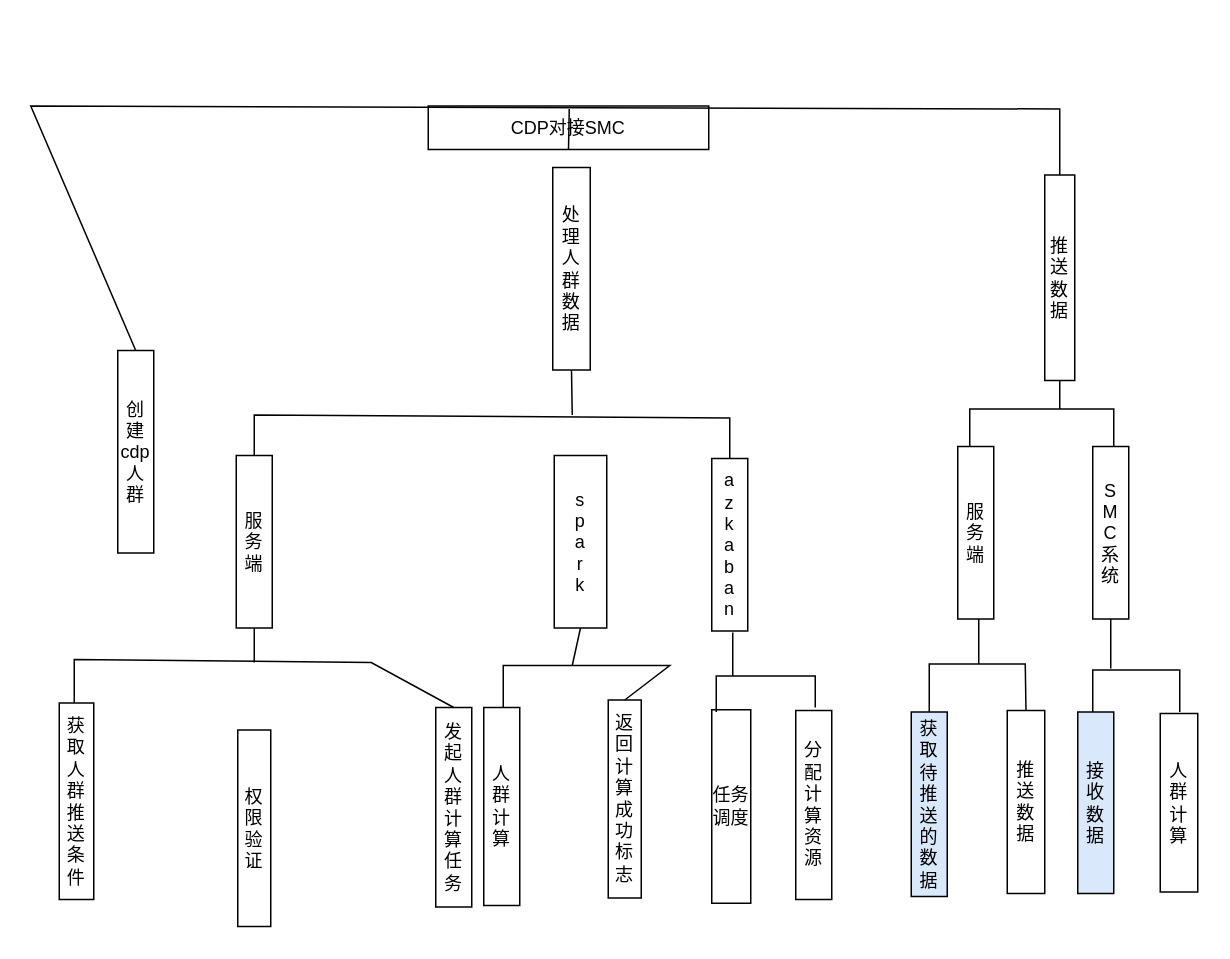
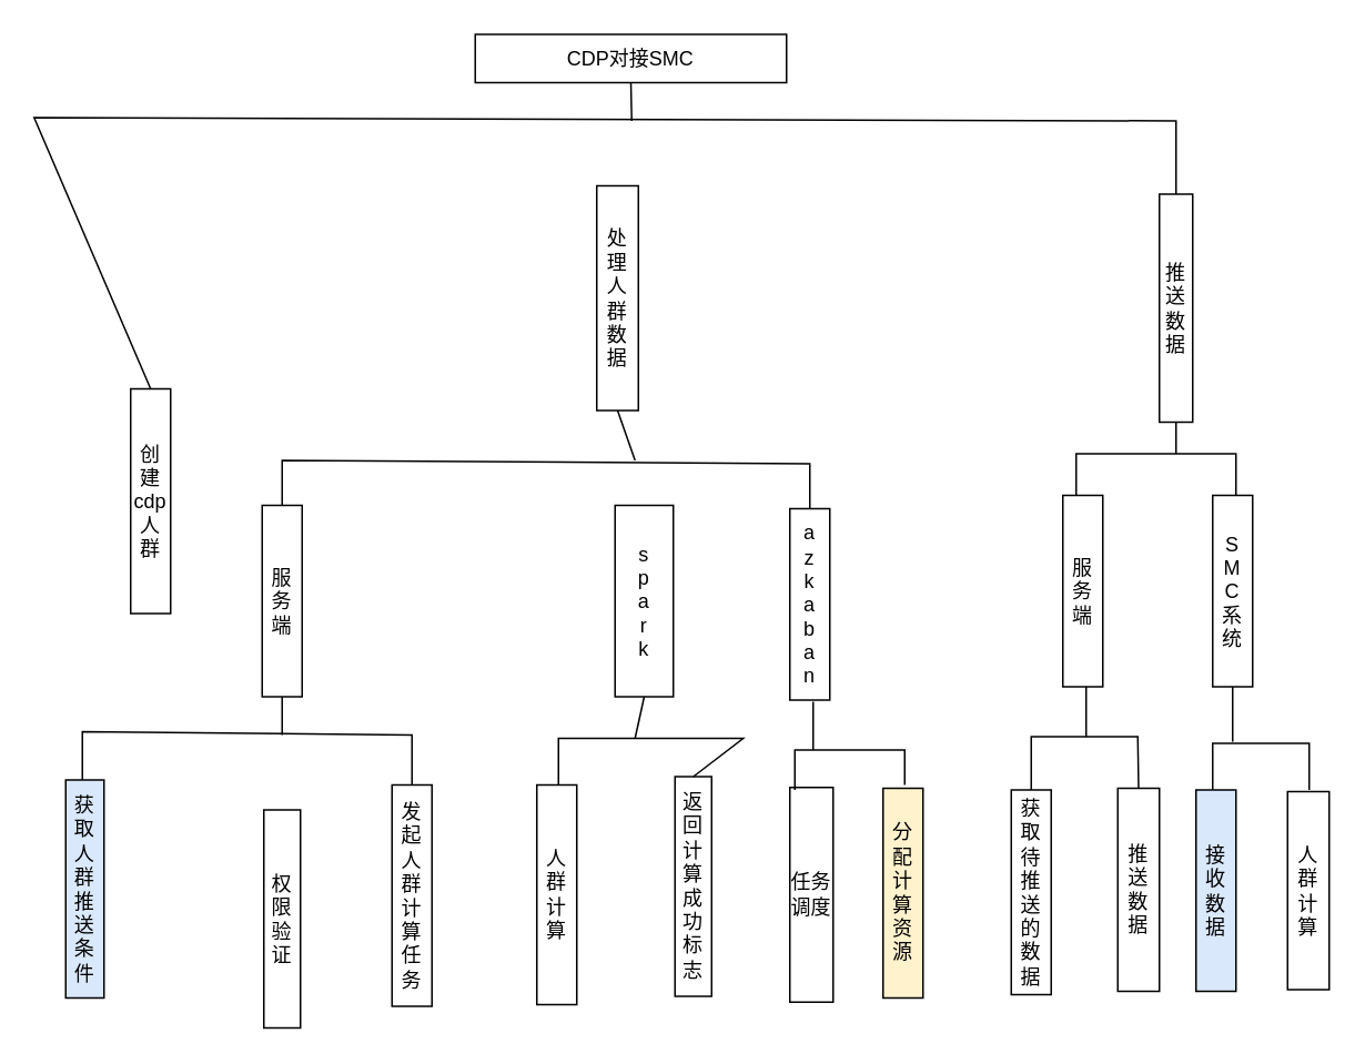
  <mxCell id="0" />
  <mxCell id="1" parent="0" />
- <mxCell id="2" value="CDP对接SMC" style="rounded=0;whiteSpace=wrap;html=1;" vertex="1" parent="1"><mxGeometry x="285" y="70" width="187" height="29" as="geometry" /></mxCell>
+ <mxCell id="2" value="CDP对接SMC" style="rounded=0;whiteSpace=wrap;html=1;" vertex="1" parent="1"><mxGeometry x="285" y="20" width="187" height="29" as="geometry" /></mxCell>
  <mxCell id="3" value="创建cdp人群" style="rounded=0;whiteSpace=wrap;html=1;" vertex="1" parent="1"><mxGeometry x="78" y="233" width="24" height="135" as="geometry" /></mxCell>
- <mxCell id="4" value="处理人群数据" style="rounded=0;whiteSpace=wrap;html=1;" vertex="1" parent="1"><mxGeometry x="368" y="111" width="25" height="135" as="geometry" /></mxCell>
+ <mxCell id="4" value="处理人群数据" style="rounded=0;whiteSpace=wrap;html=1;" vertex="1" parent="1"><mxGeometry x="358" y="111" width="25" height="135" as="geometry" /></mxCell>
  <mxCell id="5" value="推送数据" style="rounded=0;whiteSpace=wrap;html=1;" vertex="1" parent="1"><mxGeometry x="696" y="116" width="20" height="137" as="geometry" /></mxCell>
  <mxCell id="6" value="服务端" style="rounded=0;whiteSpace=wrap;html=1;" vertex="1" parent="1"><mxGeometry x="157" y="303" width="24" height="115" as="geometry" /></mxCell>
  <mxCell id="7" value="s&lt;br&gt;p&lt;br&gt;a&lt;br&gt;r&lt;br&gt;k" style="rounded=0;whiteSpace=wrap;html=1;" vertex="1" parent="1"><mxGeometry x="369" y="303" width="35" height="115" as="geometry" /></mxCell>
  <mxCell id="8" value="a&lt;br&gt;z&lt;br&gt;k&lt;br&gt;a&lt;br&gt;b&lt;br&gt;a&lt;br&gt;n" style="rounded=0;whiteSpace=wrap;html=1;" vertex="1" parent="1"><mxGeometry x="474" y="305" width="24" height="115" as="geometry" /></mxCell>
- <mxCell id="9" value="获取人群推送条件" style="rounded=0;whiteSpace=wrap;html=1;" vertex="1" parent="1"><mxGeometry x="39" y="468" width="23" height="131" as="geometry" /></mxCell>
+ <mxCell id="9" value="获取人群推送条件" style="rounded=0;whiteSpace=wrap;html=1;fillColor=#dae8fc;" vertex="1" parent="1"><mxGeometry x="39" y="468" width="23" height="131" as="geometry" /></mxCell>
  <mxCell id="10" value="权限验证" style="rounded=0;whiteSpace=wrap;html=1;" vertex="1" parent="1"><mxGeometry x="158" y="486" width="22" height="131" as="geometry" /></mxCell>
- <mxCell id="11" value="发起人群计算任务" style="rounded=0;whiteSpace=wrap;html=1;" vertex="1" parent="1"><mxGeometry x="290" y="471" width="24" height="133" as="geometry" /></mxCell>
+ <mxCell id="11" value="发起人群计算任务" style="rounded=0;whiteSpace=wrap;html=1;" vertex="1" parent="1"><mxGeometry x="235" y="471" width="24" height="133" as="geometry" /></mxCell>
  <mxCell id="12" value="人群计算" style="rounded=0;whiteSpace=wrap;html=1;" vertex="1" parent="1"><mxGeometry x="322" y="471" width="24" height="132" as="geometry" /></mxCell>
  <mxCell id="13" value="返回计算成功标志" style="rounded=0;whiteSpace=wrap;html=1;" vertex="1" parent="1"><mxGeometry x="405" y="466" width="22" height="132" as="geometry" /></mxCell>
  <mxCell id="14" value="任务调度" style="rounded=0;whiteSpace=wrap;html=1;" vertex="1" parent="1"><mxGeometry x="474" y="472.5" width="26" height="129" as="geometry" /></mxCell>
- <mxCell id="15" value="分配计算资源" style="rounded=0;whiteSpace=wrap;html=1;" vertex="1" parent="1"><mxGeometry x="530" y="473" width="24" height="126" as="geometry" /></mxCell>
- <mxCell id="16" value="获取待推送的数据" style="rounded=0;whiteSpace=wrap;html=1;fillColor=#dae8fc;" vertex="1" parent="1"><mxGeometry x="607" y="474" width="24" height="123" as="geometry" /></mxCell>
+ <mxCell id="15" value="分配计算资源" style="rounded=0;whiteSpace=wrap;html=1;fillColor=#fff2cc;" vertex="1" parent="1"><mxGeometry x="530" y="473" width="24" height="126" as="geometry" /></mxCell>
+ <mxCell id="16" value="获取待推送的数据" style="rounded=0;whiteSpace=wrap;html=1;" vertex="1" parent="1"><mxGeometry x="607" y="474" width="24" height="123" as="geometry" /></mxCell>
  <mxCell id="17" value="推送数据" style="rounded=0;whiteSpace=wrap;html=1;" vertex="1" parent="1"><mxGeometry x="671" y="473" width="25" height="122" as="geometry" /></mxCell>
  <mxCell id="18" value="服务端" style="rounded=0;whiteSpace=wrap;html=1;" vertex="1" parent="1"><mxGeometry x="638" y="297" width="24" height="115" as="geometry" /></mxCell>
  <mxCell id="19" value="S&lt;br&gt;M&lt;br&gt;C&lt;br&gt;系统" style="rounded=0;whiteSpace=wrap;html=1;" vertex="1" parent="1"><mxGeometry x="728" y="297" width="24" height="115" as="geometry" /></mxCell>
  <mxCell id="20" value="接收数据" style="rounded=0;whiteSpace=wrap;html=1;fillColor=#dae8fc;" vertex="1" parent="1"><mxGeometry x="718" y="474" width="24" height="121" as="geometry" /></mxCell>
  <mxCell id="21" value="人群计算" style="rounded=0;whiteSpace=wrap;html=1;" vertex="1" parent="1"><mxGeometry x="773" y="475" width="25" height="119" as="geometry" /></mxCell>
  <mxCell id="22" value="" style="endArrow=none;html=1;rounded=0;exitX=0.5;exitY=0;exitDx=0;exitDy=0;entryX=0.5;entryY=0;entryDx=0;entryDy=0;" edge="1" parent="1" source="3" target="5"><mxGeometry width="50" height="50" relative="1" as="geometry"><mxPoint x="348" y="302" as="sourcePoint" /><mxPoint x="646" y="74" as="targetPoint" /><Array as="points"><mxPoint x="20" y="70" /><mxPoint x="706" y="72" /></Array></mxGeometry></mxCell>
  <mxCell id="23" value="" style="endArrow=none;html=1;rounded=0;entryX=0.5;entryY=1;entryDx=0;entryDy=0;" edge="1" parent="1" target="2"><mxGeometry width="50" height="50" relative="1" as="geometry"><mxPoint x="379" y="72" as="sourcePoint" /><mxPoint x="390" y="50" as="targetPoint" /><Array as="points" /></mxGeometry></mxCell>
  <mxCell id="24" value="" style="endArrow=none;html=1;rounded=0;exitX=0.5;exitY=0;exitDx=0;exitDy=0;entryX=0.5;entryY=0;entryDx=0;entryDy=0;" edge="1" parent="1" source="6" target="8"><mxGeometry width="50" height="50" relative="1" as="geometry"><mxPoint x="348" y="302" as="sourcePoint" /><mxPoint x="398" y="252" as="targetPoint" /><Array as="points"><mxPoint x="169" y="276" /><mxPoint x="486" y="278" /></Array></mxGeometry></mxCell>
  <mxCell id="25" value="" style="endArrow=none;html=1;rounded=0;entryX=0.5;entryY=1;entryDx=0;entryDy=0;" edge="1" parent="1" target="4"><mxGeometry width="50" height="50" relative="1" as="geometry"><mxPoint x="381" y="276" as="sourcePoint" /><mxPoint x="398" y="252" as="targetPoint" /></mxGeometry></mxCell>
  <mxCell id="26" value="" style="endArrow=none;html=1;rounded=0;entryX=0.5;entryY=0;entryDx=0;entryDy=0;" edge="1" parent="1" target="11"><mxGeometry width="50" height="50" relative="1" as="geometry"><mxPoint x="49" y="468" as="sourcePoint" /><mxPoint x="99" y="418" as="targetPoint" /><Array as="points"><mxPoint x="49" y="439" /><mxPoint x="247" y="441" /></Array></mxGeometry></mxCell>
  <mxCell id="27" value="" style="endArrow=none;html=1;rounded=0;" edge="1" parent="1"><mxGeometry width="50" height="50" relative="1" as="geometry"><mxPoint x="169" y="441" as="sourcePoint" /><mxPoint x="169" y="418" as="targetPoint" /></mxGeometry></mxCell>
  <mxCell id="28" value="" style="endArrow=none;html=1;rounded=0;entryX=0.5;entryY=0;entryDx=0;entryDy=0;" edge="1" parent="1" target="13"><mxGeometry width="50" height="50" relative="1" as="geometry"><mxPoint x="335" y="471" as="sourcePoint" /><mxPoint x="385" y="421" as="targetPoint" /><Array as="points"><mxPoint x="335" y="443" /><mxPoint x="446" y="443" /></Array></mxGeometry></mxCell>
  <mxCell id="29" value="" style="endArrow=none;html=1;rounded=0;entryX=0.5;entryY=1;entryDx=0;entryDy=0;" edge="1" parent="1" target="7"><mxGeometry width="50" height="50" relative="1" as="geometry"><mxPoint x="381" y="443" as="sourcePoint" /><mxPoint x="388" y="418" as="targetPoint" /></mxGeometry></mxCell>
  <mxCell id="30" value="" style="endArrow=none;html=1;rounded=0;" edge="1" parent="1"><mxGeometry width="50" height="50" relative="1" as="geometry"><mxPoint x="543" y="471" as="sourcePoint" /><mxPoint x="477" y="474" as="targetPoint" /><Array as="points"><mxPoint x="543" y="450" /><mxPoint x="477" y="450" /></Array></mxGeometry></mxCell>
  <mxCell id="31" value="" style="endArrow=none;html=1;rounded=0;entryX=0.5;entryY=0;entryDx=0;entryDy=0;" edge="1" parent="1" target="17"><mxGeometry width="50" height="50" relative="1" as="geometry"><mxPoint x="619" y="474" as="sourcePoint" /><mxPoint x="669" y="424" as="targetPoint" /><Array as="points"><mxPoint x="619" y="442" /><mxPoint x="683" y="442" /></Array></mxGeometry></mxCell>
  <mxCell id="32" value="" style="endArrow=none;html=1;rounded=0;" edge="1" parent="1"><mxGeometry width="50" height="50" relative="1" as="geometry"><mxPoint x="488" y="450" as="sourcePoint" /><mxPoint x="488" y="421" as="targetPoint" /></mxGeometry></mxCell>
  <mxCell id="33" value="" style="endArrow=none;html=1;rounded=0;" edge="1" parent="1"><mxGeometry width="50" height="50" relative="1" as="geometry"><mxPoint x="728" y="474" as="sourcePoint" /><mxPoint x="786" y="474" as="targetPoint" /><Array as="points"><mxPoint x="728" y="446" /><mxPoint x="786" y="446" /></Array></mxGeometry></mxCell>
  <mxCell id="34" value="" style="endArrow=none;html=1;rounded=0;" edge="1" parent="1"><mxGeometry width="50" height="50" relative="1" as="geometry"><mxPoint x="652" y="442" as="sourcePoint" /><mxPoint x="652" y="412" as="targetPoint" /></mxGeometry></mxCell>
  <mxCell id="35" value="" style="endArrow=none;html=1;rounded=0;entryX=0.5;entryY=1;entryDx=0;entryDy=0;" edge="1" parent="1" target="19"><mxGeometry width="50" height="50" relative="1" as="geometry"><mxPoint x="740" y="445" as="sourcePoint" /><mxPoint x="845" y="406" as="targetPoint" /></mxGeometry></mxCell>
  <mxCell id="36" value="" style="endArrow=none;html=1;rounded=0;" edge="1" parent="1"><mxGeometry width="50" height="50" relative="1" as="geometry"><mxPoint x="646" y="297" as="sourcePoint" /><mxPoint x="742" y="297" as="targetPoint" /><Array as="points"><mxPoint x="646" y="272" /><mxPoint x="742" y="272" /></Array></mxGeometry></mxCell>
  <mxCell id="37" value="" style="endArrow=none;html=1;rounded=0;entryX=0.5;entryY=1;entryDx=0;entryDy=0;" edge="1" parent="1" target="5"><mxGeometry width="50" height="50" relative="1" as="geometry"><mxPoint x="706" y="272" as="sourcePoint" /><mxPoint x="757" y="222" as="targetPoint" /></mxGeometry></mxCell>
